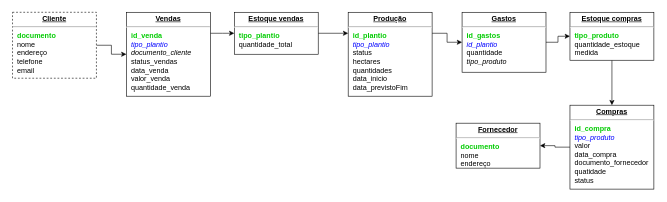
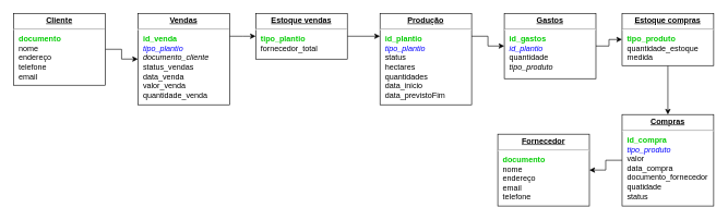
  <mxCell id="0" />
  <mxCell id="1" parent="0" />
  <mxCell id="2" style="edgeStyle=orthogonalEdgeStyle;rounded=0;orthogonalLoop=1;jettySize=auto;html=1;exitX=1;exitY=0.25;exitDx=0;exitDy=0;" edge="1" parent="1" source="3" target="7"><mxGeometry relative="1" as="geometry" /></mxCell>
  <mxCell id="3" value="&lt;p style=&quot;margin: 0px ; margin-top: 4px ; text-align: center ; text-decoration: underline&quot;&gt;&lt;b&gt;Produção&lt;/b&gt;&lt;/p&gt;&lt;hr&gt;&lt;p style=&quot;margin: 0px ; margin-left: 8px&quot;&gt;&lt;span&gt;&lt;b&gt;&lt;font color=&quot;#00cc00&quot;&gt;id_plantio&lt;/font&gt;&lt;/b&gt;&lt;/span&gt;&lt;/p&gt;&lt;p style=&quot;margin: 0px ; margin-left: 8px&quot;&gt;&lt;span&gt;&lt;i&gt;&lt;font color=&quot;#0000ff&quot;&gt;tipo_plantio&lt;/font&gt;&lt;/i&gt;&lt;/span&gt;&lt;/p&gt;&lt;p style=&quot;margin: 0px ; margin-left: 8px&quot;&gt;&lt;span&gt;status&lt;/span&gt;&lt;/p&gt;&lt;p style=&quot;margin: 0px ; margin-left: 8px&quot;&gt;&lt;span&gt;hectares&lt;/span&gt;&lt;/p&gt;&lt;p style=&quot;margin: 0px ; margin-left: 8px&quot;&gt;&lt;span&gt;quantidades&lt;/span&gt;&lt;/p&gt;&lt;p style=&quot;margin: 0px ; margin-left: 8px&quot;&gt;&lt;span&gt;data_inicio&lt;/span&gt;&lt;/p&gt;&lt;p style=&quot;margin: 0px ; margin-left: 8px&quot;&gt;data_previstoFim&lt;/p&gt;&lt;p style=&quot;margin: 0px ; margin-left: 8px&quot;&gt;&lt;br&gt;&lt;/p&gt;" style="verticalAlign=top;align=left;overflow=fill;fontSize=12;fontFamily=Helvetica;html=1;rounded=0;shadow=0;comic=0;labelBackgroundColor=none;strokeColor=#000000;strokeWidth=1;fillColor=#ffffff;" parent="1" vertex="1"><mxGeometry x="580" y="20" width="140" height="140" as="geometry" /></mxCell>
  <mxCell id="4" style="edgeStyle=orthogonalEdgeStyle;rounded=0;orthogonalLoop=1;jettySize=auto;html=1;exitX=1;exitY=0.5;exitDx=0;exitDy=0;entryX=0;entryY=0.5;entryDx=0;entryDy=0;" edge="1" parent="1" source="5" target="16"><mxGeometry relative="1" as="geometry" /></mxCell>
- <mxCell id="5" value="&lt;p style=&quot;margin: 0px ; margin-top: 4px ; text-align: center ; text-decoration: underline&quot;&gt;&lt;b&gt;Cliente&lt;/b&gt;&lt;/p&gt;&lt;hr&gt;&lt;p style=&quot;margin: 0px ; margin-left: 8px&quot;&gt;&lt;span&gt;&lt;b&gt;&lt;font color=&quot;#00cc00&quot;&gt;documento&lt;/font&gt;&lt;/b&gt;&lt;/span&gt;&lt;/p&gt;&lt;p style=&quot;margin: 0px ; margin-left: 8px&quot;&gt;&lt;span&gt;nome&lt;/span&gt;&lt;/p&gt;&lt;p style=&quot;margin: 0px ; margin-left: 8px&quot;&gt;&lt;span&gt;endereço&lt;/span&gt;&lt;/p&gt;&lt;p style=&quot;margin: 0px ; margin-left: 8px&quot;&gt;&lt;span&gt;telefone&lt;/span&gt;&lt;/p&gt;&lt;p style=&quot;margin: 0px ; margin-left: 8px&quot;&gt;&lt;span&gt;email&lt;/span&gt;&lt;/p&gt;&lt;p style=&quot;margin: 0px ; margin-left: 8px&quot;&gt;&lt;br&gt;&lt;/p&gt;" style="verticalAlign=top;align=left;overflow=fill;fontSize=12;fontFamily=Helvetica;html=1;rounded=0;shadow=0;comic=0;labelBackgroundColor=none;strokeColor=#000000;strokeWidth=1;fillColor=#ffffff;dashed=1;" vertex="1" parent="1"><mxGeometry x="20" y="20" width="140" height="110" as="geometry" /></mxCell>
+ <mxCell id="5" value="&lt;p style=&quot;margin: 0px ; margin-top: 4px ; text-align: center ; text-decoration: underline&quot;&gt;&lt;b&gt;Cliente&lt;/b&gt;&lt;/p&gt;&lt;hr&gt;&lt;p style=&quot;margin: 0px ; margin-left: 8px&quot;&gt;&lt;span&gt;&lt;b&gt;&lt;font color=&quot;#00cc00&quot;&gt;documento&lt;/font&gt;&lt;/b&gt;&lt;/span&gt;&lt;/p&gt;&lt;p style=&quot;margin: 0px ; margin-left: 8px&quot;&gt;&lt;span&gt;nome&lt;/span&gt;&lt;/p&gt;&lt;p style=&quot;margin: 0px ; margin-left: 8px&quot;&gt;&lt;span&gt;endereço&lt;/span&gt;&lt;/p&gt;&lt;p style=&quot;margin: 0px ; margin-left: 8px&quot;&gt;&lt;span&gt;telefone&lt;/span&gt;&lt;/p&gt;&lt;p style=&quot;margin: 0px ; margin-left: 8px&quot;&gt;&lt;span&gt;email&lt;/span&gt;&lt;/p&gt;&lt;p style=&quot;margin: 0px ; margin-left: 8px&quot;&gt;&lt;br&gt;&lt;/p&gt;" style="verticalAlign=top;align=left;overflow=fill;fontSize=12;fontFamily=Helvetica;html=1;rounded=0;shadow=0;comic=0;labelBackgroundColor=none;strokeColor=#000000;strokeWidth=1;fillColor=#ffffff;" vertex="1" parent="1"><mxGeometry x="20" y="20" width="140" height="110" as="geometry" /></mxCell>
  <mxCell id="6" style="edgeStyle=orthogonalEdgeStyle;rounded=0;orthogonalLoop=1;jettySize=auto;html=1;exitX=1;exitY=0.5;exitDx=0;exitDy=0;" edge="1" parent="1" source="7" target="9"><mxGeometry relative="1" as="geometry" /></mxCell>
  <mxCell id="7" value="&lt;p style=&quot;margin: 0px ; margin-top: 4px ; text-align: center ; text-decoration: underline&quot;&gt;&lt;b&gt;Gastos&lt;/b&gt;&lt;/p&gt;&lt;hr&gt;&lt;p style=&quot;margin: 0px ; margin-left: 8px&quot;&gt;&lt;b&gt;&lt;font color=&quot;#00cc00&quot;&gt;id_gastos&lt;/font&gt;&lt;/b&gt;&lt;/p&gt;&lt;p style=&quot;margin: 0px ; margin-left: 8px&quot;&gt;&lt;i&gt;&lt;font color=&quot;#0000ff&quot;&gt;id_plantio&lt;/font&gt;&lt;/i&gt;&lt;/p&gt;&lt;p style=&quot;margin: 0px ; margin-left: 8px&quot;&gt;quantidade&lt;/p&gt;&lt;p style=&quot;margin: 0px ; margin-left: 8px&quot;&gt;&lt;i&gt;tipo_produto&lt;/i&gt;&lt;/p&gt;&lt;p style=&quot;margin: 0px ; margin-left: 8px&quot;&gt;&lt;br&gt;&lt;/p&gt;&lt;p style=&quot;margin: 0px ; margin-left: 8px&quot;&gt;&lt;br&gt;&lt;/p&gt;&lt;p style=&quot;margin: 0px ; margin-left: 8px&quot;&gt;&lt;br&gt;&lt;/p&gt;" style="verticalAlign=top;align=left;overflow=fill;fontSize=12;fontFamily=Helvetica;html=1;rounded=0;shadow=0;comic=0;labelBackgroundColor=none;strokeColor=#000000;strokeWidth=1;fillColor=#ffffff;" vertex="1" parent="1"><mxGeometry x="770" y="20" width="140" height="100" as="geometry" /></mxCell>
  <mxCell id="8" style="edgeStyle=orthogonalEdgeStyle;rounded=0;orthogonalLoop=1;jettySize=auto;html=1;exitX=0.5;exitY=1;exitDx=0;exitDy=0;entryX=0.5;entryY=0;entryDx=0;entryDy=0;" edge="1" parent="1" source="9" target="14"><mxGeometry relative="1" as="geometry" /></mxCell>
  <mxCell id="9" value="&lt;p style=&quot;margin: 0px ; margin-top: 4px ; text-align: center ; text-decoration: underline&quot;&gt;&lt;b&gt;Estoque compras&lt;/b&gt;&lt;/p&gt;&lt;hr&gt;&lt;p style=&quot;margin: 0px ; margin-left: 8px&quot;&gt;&lt;b&gt;&lt;font color=&quot;#00cc00&quot;&gt;tipo_produto&lt;/font&gt;&lt;/b&gt;&lt;/p&gt;&lt;p style=&quot;margin: 0px ; margin-left: 8px&quot;&gt;quantidade_estoque&lt;/p&gt;&lt;p style=&quot;margin: 0px ; margin-left: 8px&quot;&gt;medida&lt;/p&gt;&lt;p style=&quot;margin: 0px ; margin-left: 8px&quot;&gt;&lt;br&gt;&lt;/p&gt;" style="verticalAlign=top;align=left;overflow=fill;fontSize=12;fontFamily=Helvetica;html=1;rounded=0;shadow=0;comic=0;labelBackgroundColor=none;strokeColor=#000000;strokeWidth=1;fillColor=#ffffff;" vertex="1" parent="1"><mxGeometry x="950" y="20" width="140" height="80" as="geometry" /></mxCell>
  <mxCell id="10" style="edgeStyle=orthogonalEdgeStyle;rounded=0;orthogonalLoop=1;jettySize=auto;html=1;exitX=1;exitY=0.5;exitDx=0;exitDy=0;entryX=0;entryY=0.25;entryDx=0;entryDy=0;" edge="1" parent="1" source="11" target="3"><mxGeometry relative="1" as="geometry" /></mxCell>
- <mxCell id="11" value="&lt;p style=&quot;margin: 0px ; margin-top: 4px ; text-align: center ; text-decoration: underline&quot;&gt;&lt;b&gt;Estoque vendas&lt;/b&gt;&lt;/p&gt;&lt;hr&gt;&lt;p style=&quot;margin: 0px ; margin-left: 8px&quot;&gt;&lt;b&gt;&lt;font color=&quot;#00cc00&quot;&gt;tipo_plantio&lt;/font&gt;&lt;/b&gt;&lt;/p&gt;&lt;p style=&quot;margin: 0px ; margin-left: 8px&quot;&gt;quantidade_total&lt;/p&gt;&lt;p style=&quot;margin: 0px ; margin-left: 8px&quot;&gt;&lt;br&gt;&lt;/p&gt;" style="verticalAlign=top;align=left;overflow=fill;fontSize=12;fontFamily=Helvetica;html=1;rounded=0;shadow=0;comic=0;labelBackgroundColor=none;strokeColor=#000000;strokeWidth=1;fillColor=#ffffff;" vertex="1" parent="1"><mxGeometry x="390" y="20" width="140" height="70" as="geometry" /></mxCell>
- <mxCell id="12" value="&lt;p style=&quot;margin: 0px ; margin-top: 4px ; text-align: center ; text-decoration: underline&quot;&gt;&lt;b&gt;Fornecedor&lt;/b&gt;&lt;/p&gt;&lt;hr&gt;&lt;p style=&quot;margin: 0px ; margin-left: 8px&quot;&gt;&lt;b&gt;&lt;font color=&quot;#00cc00&quot;&gt;documento&lt;/font&gt;&lt;/b&gt;&lt;/p&gt;&lt;p style=&quot;margin: 0px ; margin-left: 8px&quot;&gt;nome&lt;/p&gt;&lt;p style=&quot;margin: 0px ; margin-left: 8px&quot;&gt;endereço&lt;/p&gt;&lt;p style=&quot;margin: 0px ; margin-left: 8px&quot;&gt;email&lt;/p&gt;&lt;p style=&quot;margin: 0px ; margin-left: 8px&quot;&gt;telefone&lt;/p&gt;&lt;p style=&quot;margin: 0px ; margin-left: 8px&quot;&gt;&lt;br&gt;&lt;/p&gt;" style="verticalAlign=top;align=left;overflow=fill;fontSize=12;fontFamily=Helvetica;html=1;rounded=0;shadow=0;comic=0;labelBackgroundColor=none;strokeColor=#000000;strokeWidth=1;fillColor=#ffffff;" vertex="1" parent="1"><mxGeometry x="760" y="205" width="140" height="75" as="geometry" /></mxCell>
+ <mxCell id="11" value="&lt;p style=&quot;margin: 0px ; margin-top: 4px ; text-align: center ; text-decoration: underline&quot;&gt;&lt;b&gt;Estoque vendas&lt;/b&gt;&lt;/p&gt;&lt;hr&gt;&lt;p style=&quot;margin: 0px ; margin-left: 8px&quot;&gt;&lt;b&gt;&lt;font color=&quot;#00cc00&quot;&gt;tipo_plantio&lt;/font&gt;&lt;/b&gt;&lt;/p&gt;&lt;p style=&quot;margin: 0px ; margin-left: 8px&quot;&gt;fornecedor_total&lt;/p&gt;&lt;p style=&quot;margin: 0px ; margin-left: 8px&quot;&gt;&lt;br&gt;&lt;/p&gt;" style="verticalAlign=top;align=left;overflow=fill;fontSize=12;fontFamily=Helvetica;html=1;rounded=0;shadow=0;comic=0;labelBackgroundColor=none;strokeColor=#000000;strokeWidth=1;fillColor=#ffffff;" vertex="1" parent="1"><mxGeometry x="390" y="20" width="140" height="70" as="geometry" /></mxCell>
+ <mxCell id="12" value="&lt;p style=&quot;margin: 0px ; margin-top: 4px ; text-align: center ; text-decoration: underline&quot;&gt;&lt;b&gt;Fornecedor&lt;/b&gt;&lt;/p&gt;&lt;hr&gt;&lt;p style=&quot;margin: 0px ; margin-left: 8px&quot;&gt;&lt;b&gt;&lt;font color=&quot;#00cc00&quot;&gt;documento&lt;/font&gt;&lt;/b&gt;&lt;/p&gt;&lt;p style=&quot;margin: 0px ; margin-left: 8px&quot;&gt;nome&lt;/p&gt;&lt;p style=&quot;margin: 0px ; margin-left: 8px&quot;&gt;endereço&lt;/p&gt;&lt;p style=&quot;margin: 0px ; margin-left: 8px&quot;&gt;email&lt;/p&gt;&lt;p style=&quot;margin: 0px ; margin-left: 8px&quot;&gt;telefone&lt;/p&gt;&lt;p style=&quot;margin: 0px ; margin-left: 8px&quot;&gt;&lt;br&gt;&lt;/p&gt;" style="verticalAlign=top;align=left;overflow=fill;fontSize=12;fontFamily=Helvetica;html=1;rounded=0;shadow=0;comic=0;labelBackgroundColor=none;strokeColor=#000000;strokeWidth=1;fillColor=#ffffff;" vertex="1" parent="1"><mxGeometry x="760" y="205" width="140" height="110" as="geometry" /></mxCell>
  <mxCell id="13" style="edgeStyle=orthogonalEdgeStyle;rounded=0;orthogonalLoop=1;jettySize=auto;html=1;exitX=0;exitY=0.5;exitDx=0;exitDy=0;entryX=1;entryY=0.5;entryDx=0;entryDy=0;" edge="1" parent="1" source="14" target="12"><mxGeometry relative="1" as="geometry" /></mxCell>
  <mxCell id="14" value="&lt;p style=&quot;margin: 0px ; margin-top: 4px ; text-align: center ; text-decoration: underline&quot;&gt;&lt;b&gt;Compras&lt;/b&gt;&lt;/p&gt;&lt;hr&gt;&lt;p style=&quot;margin: 0px ; margin-left: 8px&quot;&gt;&lt;b&gt;&lt;font color=&quot;#00cc00&quot;&gt;id_compra&lt;/font&gt;&lt;/b&gt;&lt;/p&gt;&lt;p style=&quot;margin: 0px ; margin-left: 8px&quot;&gt;&lt;i&gt;&lt;font color=&quot;#0000ff&quot;&gt;tipo_produto&lt;/font&gt;&lt;/i&gt;&lt;/p&gt;&lt;p style=&quot;margin: 0px ; margin-left: 8px&quot;&gt;valor&lt;/p&gt;&lt;p style=&quot;margin: 0px ; margin-left: 8px&quot;&gt;data_compra&lt;/p&gt;&lt;p style=&quot;margin: 0px ; margin-left: 8px&quot;&gt;documento_fornecedor&lt;/p&gt;&lt;p style=&quot;margin: 0px ; margin-left: 8px&quot;&gt;quatidade&lt;/p&gt;&lt;p style=&quot;margin: 0px ; margin-left: 8px&quot;&gt;status&lt;/p&gt;&lt;p style=&quot;margin: 0px ; margin-left: 8px&quot;&gt;&lt;br&gt;&lt;/p&gt;" style="verticalAlign=top;align=left;overflow=fill;fontSize=12;fontFamily=Helvetica;html=1;rounded=0;shadow=0;comic=0;labelBackgroundColor=none;strokeColor=#000000;strokeWidth=1;fillColor=#ffffff;" vertex="1" parent="1"><mxGeometry x="950" y="175" width="140" height="140" as="geometry" /></mxCell>
  <mxCell id="15" style="edgeStyle=orthogonalEdgeStyle;rounded=0;orthogonalLoop=1;jettySize=auto;html=1;exitX=1;exitY=0.25;exitDx=0;exitDy=0;" edge="1" parent="1" source="16"><mxGeometry relative="1" as="geometry"><mxPoint x="390" y="55" as="targetPoint" /></mxGeometry></mxCell>
  <mxCell id="16" value="&lt;p style=&quot;margin: 0px ; margin-top: 4px ; text-align: center ; text-decoration: underline&quot;&gt;&lt;b&gt;Vendas&lt;/b&gt;&lt;/p&gt;&lt;hr&gt;&lt;p style=&quot;margin: 0px ; margin-left: 8px&quot;&gt;&lt;b&gt;&lt;font color=&quot;#00cc00&quot;&gt;id_venda&lt;/font&gt;&lt;/b&gt;&lt;/p&gt;&lt;p style=&quot;margin: 0px ; margin-left: 8px&quot;&gt;&lt;i&gt;&lt;font color=&quot;#0000ff&quot;&gt;tipo_plantio&lt;/font&gt;&lt;/i&gt;&lt;/p&gt;&lt;p style=&quot;margin: 0px ; margin-left: 8px&quot;&gt;&lt;i&gt;documento_cliente&lt;/i&gt;&lt;/p&gt;&lt;p style=&quot;margin: 0px ; margin-left: 8px&quot;&gt;status_vendas&lt;/p&gt;&lt;p style=&quot;margin: 0px ; margin-left: 8px&quot;&gt;data_venda&lt;/p&gt;&lt;p style=&quot;margin: 0px ; margin-left: 8px&quot;&gt;valor_venda&lt;/p&gt;&lt;p style=&quot;margin: 0px ; margin-left: 8px&quot;&gt;quantidade_venda&lt;/p&gt;" style="verticalAlign=top;align=left;overflow=fill;fontSize=12;fontFamily=Helvetica;html=1;rounded=0;shadow=0;comic=0;labelBackgroundColor=none;strokeColor=#000000;strokeWidth=1;fillColor=#ffffff;" vertex="1" parent="1"><mxGeometry x="210" y="20" width="140" height="140" as="geometry" /></mxCell>
